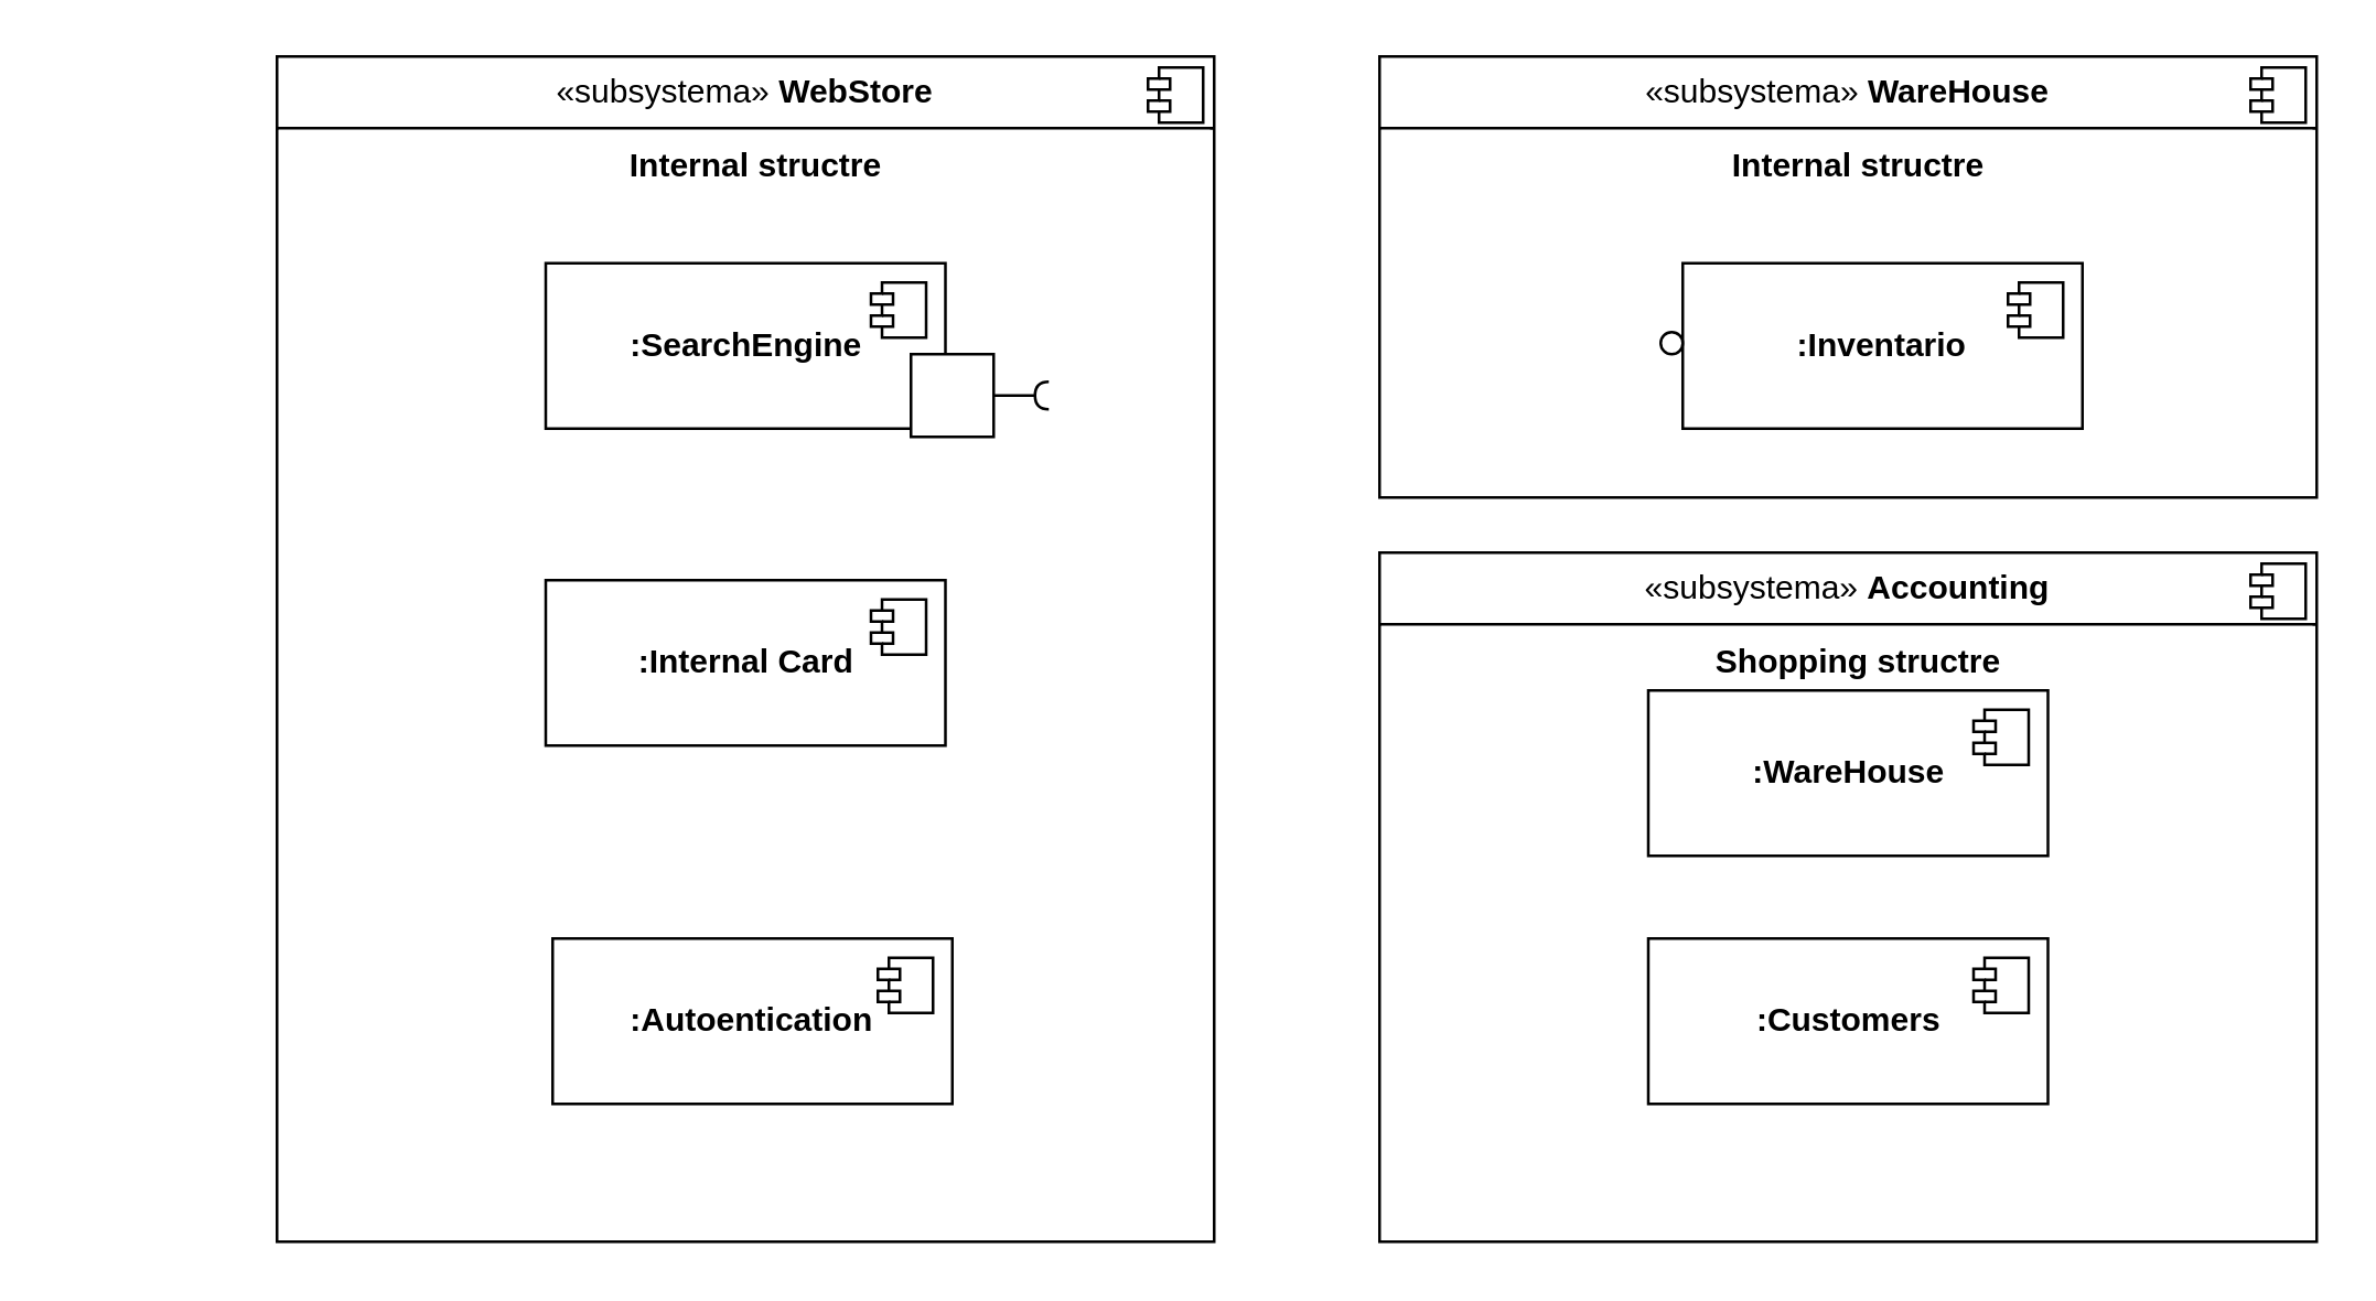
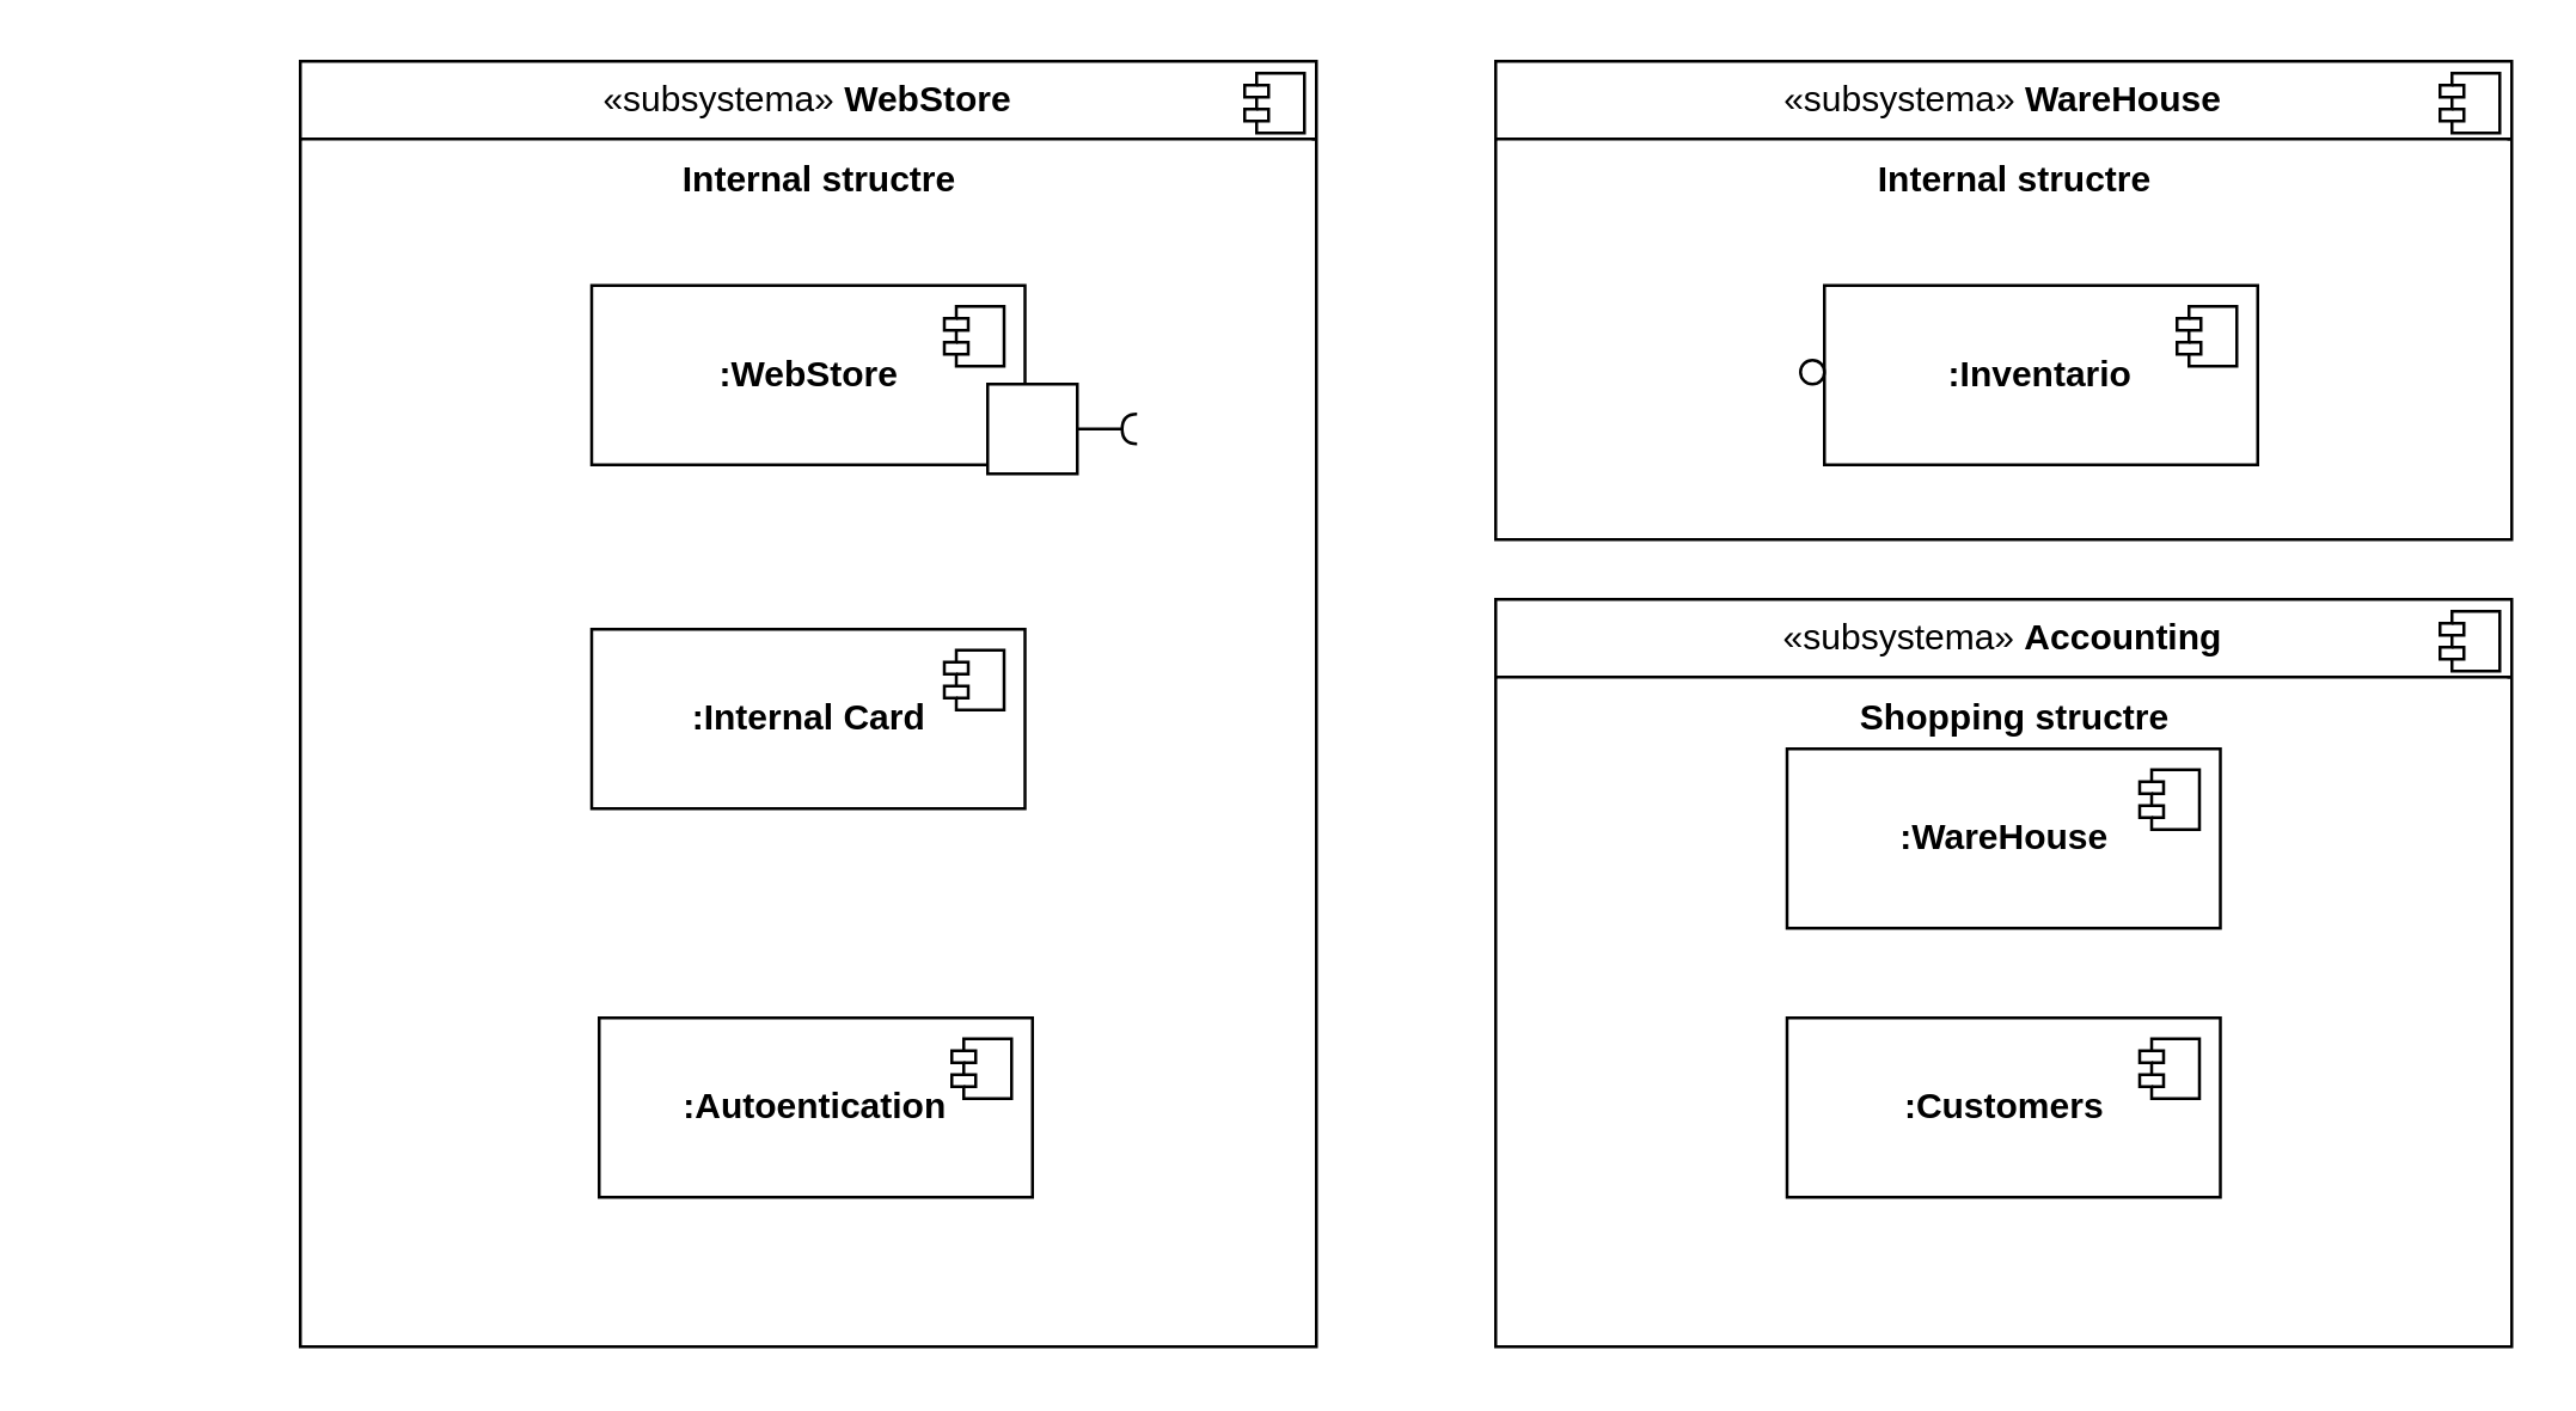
  <mxCell id="0" />
  <mxCell id="1" parent="0" />
  <mxCell id="2" value="&lt;p style=&quot;margin:0px;margin-top:6px;text-align:center;&quot;&gt;&lt;span style=&quot;background-color: transparent; color: light-dark(rgb(0, 0, 0), rgb(255, 255, 255)); text-align: left;&quot;&gt;«subsystema»&lt;/span&gt;&lt;b&gt;&amp;nbsp;WebStore&lt;/b&gt;&lt;/p&gt;&lt;hr size=&quot;1&quot; style=&quot;border-style:solid;&quot;&gt;&lt;p style=&quot;text-align: center; margin: 0px 0px 0px 8px;&quot;&gt;&lt;b&gt;Internal&amp;nbsp;&lt;/b&gt;&lt;b style=&quot;background-color: transparent; color: light-dark(rgb(0, 0, 0), rgb(255, 255, 255));&quot;&gt;structre&lt;/b&gt;&lt;/p&gt;" style="align=left;overflow=fill;html=1;dropTarget=0;whiteSpace=wrap;" vertex="1" parent="1"><mxGeometry x="100" y="20" width="340" height="430" as="geometry" /></mxCell>
  <mxCell id="3" value="" style="shape=component;jettyWidth=8;jettyHeight=4;" vertex="1" parent="2"><mxGeometry x="1" width="20" height="20" relative="1" as="geometry"><mxPoint x="-24" y="4" as="offset" /></mxGeometry></mxCell>
- <mxCell id="4" value=":SearchEngine" style="html=1;dropTarget=0;whiteSpace=wrap;fontStyle=1" vertex="1" parent="1"><mxGeometry x="197.5" y="95" width="145" height="60" as="geometry" /></mxCell>
+ <mxCell id="4" value=":WebStore" style="html=1;dropTarget=0;whiteSpace=wrap;fontStyle=1" vertex="1" parent="1"><mxGeometry x="197.5" y="95" width="145" height="60" as="geometry" /></mxCell>
  <mxCell id="5" value="" style="shape=module;jettyWidth=8;jettyHeight=4;" vertex="1" parent="4"><mxGeometry x="1" width="20" height="20" relative="1" as="geometry"><mxPoint x="-27" y="7" as="offset" /></mxGeometry></mxCell>
  <mxCell id="6" value=":Internal Card" style="html=1;dropTarget=0;whiteSpace=wrap;fontStyle=1" vertex="1" parent="1"><mxGeometry x="197.5" y="210" width="145" height="60" as="geometry" /></mxCell>
  <mxCell id="7" value="" style="shape=module;jettyWidth=8;jettyHeight=4;" vertex="1" parent="6"><mxGeometry x="1" width="20" height="20" relative="1" as="geometry"><mxPoint x="-27" y="7" as="offset" /></mxGeometry></mxCell>
  <mxCell id="8" value=":Autoentication" style="html=1;dropTarget=0;whiteSpace=wrap;fontStyle=1" vertex="1" parent="1"><mxGeometry x="200" y="340" width="145" height="60" as="geometry" /></mxCell>
  <mxCell id="9" value="" style="shape=module;jettyWidth=8;jettyHeight=4;" vertex="1" parent="8"><mxGeometry x="1" width="20" height="20" relative="1" as="geometry"><mxPoint x="-27" y="7" as="offset" /></mxGeometry></mxCell>
  <mxCell id="10" value="&lt;p style=&quot;margin:0px;margin-top:6px;text-align:center;&quot;&gt;&lt;span style=&quot;background-color: transparent; color: light-dark(rgb(0, 0, 0), rgb(255, 255, 255)); text-align: left;&quot;&gt;«subsystema»&lt;/span&gt;&lt;b&gt;&amp;nbsp;WareHouse&lt;/b&gt;&lt;/p&gt;&lt;hr size=&quot;1&quot; style=&quot;border-style:solid;&quot;&gt;&lt;p style=&quot;text-align: center; margin: 0px 0px 0px 8px;&quot;&gt;&lt;b&gt;Internal&amp;nbsp;&lt;/b&gt;&lt;b style=&quot;background-color: transparent; color: light-dark(rgb(0, 0, 0), rgb(255, 255, 255));&quot;&gt;structre&lt;/b&gt;&lt;/p&gt;" style="align=left;overflow=fill;html=1;dropTarget=0;whiteSpace=wrap;" vertex="1" parent="1"><mxGeometry x="500" y="20" width="340" height="160" as="geometry" /></mxCell>
  <mxCell id="11" value="" style="shape=component;jettyWidth=8;jettyHeight=4;" vertex="1" parent="10"><mxGeometry x="1" width="20" height="20" relative="1" as="geometry"><mxPoint x="-24" y="4" as="offset" /></mxGeometry></mxCell>
  <mxCell id="12" value="&lt;p style=&quot;margin:0px;margin-top:6px;text-align:center;&quot;&gt;&lt;span style=&quot;background-color: transparent; color: light-dark(rgb(0, 0, 0), rgb(255, 255, 255)); text-align: left;&quot;&gt;«subsystema»&lt;/span&gt;&lt;b&gt;&amp;nbsp;Accounting&lt;/b&gt;&lt;/p&gt;&lt;hr size=&quot;1&quot; style=&quot;border-style:solid;&quot;&gt;&lt;p style=&quot;text-align: center; margin: 0px 0px 0px 8px;&quot;&gt;&lt;b&gt;Shopping structre&lt;/b&gt;&lt;/p&gt;" style="align=left;overflow=fill;html=1;dropTarget=0;whiteSpace=wrap;" vertex="1" parent="1"><mxGeometry x="500" y="200" width="340" height="250" as="geometry" /></mxCell>
  <mxCell id="13" value="" style="shape=component;jettyWidth=8;jettyHeight=4;" vertex="1" parent="12"><mxGeometry x="1" width="20" height="20" relative="1" as="geometry"><mxPoint x="-24" y="4" as="offset" /></mxGeometry></mxCell>
  <mxCell id="14" value=":Inventario" style="html=1;dropTarget=0;whiteSpace=wrap;fontStyle=1" vertex="1" parent="1"><mxGeometry x="610" y="95" width="145" height="60" as="geometry" /></mxCell>
  <mxCell id="15" value="" style="shape=module;jettyWidth=8;jettyHeight=4;" vertex="1" parent="14"><mxGeometry x="1" width="20" height="20" relative="1" as="geometry"><mxPoint x="-27" y="7" as="offset" /></mxGeometry></mxCell>
  <mxCell id="16" value=":WareHouse" style="html=1;dropTarget=0;whiteSpace=wrap;fontStyle=1" vertex="1" parent="1"><mxGeometry x="597.5" y="250" width="145" height="60" as="geometry" /></mxCell>
  <mxCell id="17" value="" style="shape=module;jettyWidth=8;jettyHeight=4;" vertex="1" parent="16"><mxGeometry x="1" width="20" height="20" relative="1" as="geometry"><mxPoint x="-27" y="7" as="offset" /></mxGeometry></mxCell>
  <mxCell id="18" value=":Customers" style="html=1;dropTarget=0;whiteSpace=wrap;fontStyle=1" vertex="1" parent="1"><mxGeometry x="597.5" y="340" width="145" height="60" as="geometry" /></mxCell>
  <mxCell id="19" value="" style="shape=module;jettyWidth=8;jettyHeight=4;" vertex="1" parent="18"><mxGeometry x="1" width="20" height="20" relative="1" as="geometry"><mxPoint x="-27" y="7" as="offset" /></mxGeometry></mxCell>
  <mxCell id="20" value="" style="endArrow=none;html=1;rounded=0;align=center;verticalAlign=top;endFill=0;labelBackgroundColor=none;endSize=2;entryX=0;entryY=0.5;entryDx=0;entryDy=0;" edge="1" source="21" target="14" parent="1"><mxGeometry relative="1" as="geometry"><mxPoint x="343" y="125" as="sourcePoint" /></mxGeometry></mxCell>
  <mxCell id="21" value="" style="ellipse;html=1;fontSize=11;align=center;fillColor=none;points=[];aspect=fixed;resizable=0;verticalAlign=bottom;labelPosition=center;verticalLabelPosition=top;flipH=1;" vertex="1" parent="1"><mxGeometry x="602" y="120" width="8" height="8" as="geometry" /></mxCell>
  <mxCell id="22" value="" style="ellipse;whiteSpace=wrap;html=1;align=center;aspect=fixed;fillColor=none;strokeColor=none;resizable=0;perimeter=centerPerimeter;rotatable=0;allowArrows=0;points=[];outlineConnect=1;" vertex="1" parent="1"><mxGeometry x="20" y="200" width="10" height="10" as="geometry" /></mxCell>
  <mxCell id="23" value="" style="html=1;rounded=0;" vertex="1" parent="1"><mxGeometry x="330" y="128" width="30" height="30" as="geometry" /></mxCell>
  <mxCell id="24" value="" style="endArrow=none;html=1;rounded=0;align=center;verticalAlign=top;endFill=0;labelBackgroundColor=none;endSize=2;" edge="1" source="23" target="25" parent="1"><mxGeometry relative="1" as="geometry" /></mxCell>
  <mxCell id="25" value="" style="shape=requiredInterface;html=1;fontSize=11;align=center;fillColor=none;points=[];aspect=fixed;resizable=0;verticalAlign=bottom;labelPosition=center;verticalLabelPosition=top;flipH=1;" vertex="1" parent="1"><mxGeometry x="375" y="138" width="5" height="10" as="geometry" /></mxCell>
